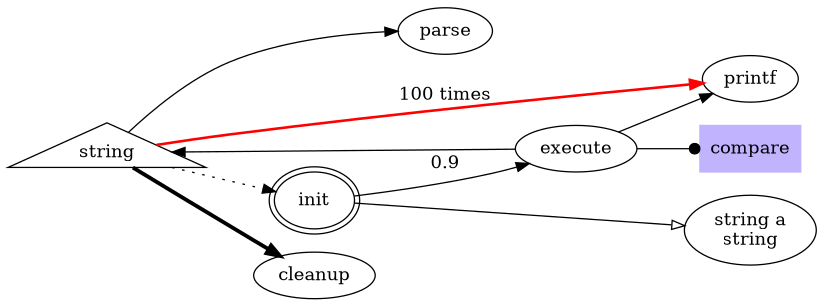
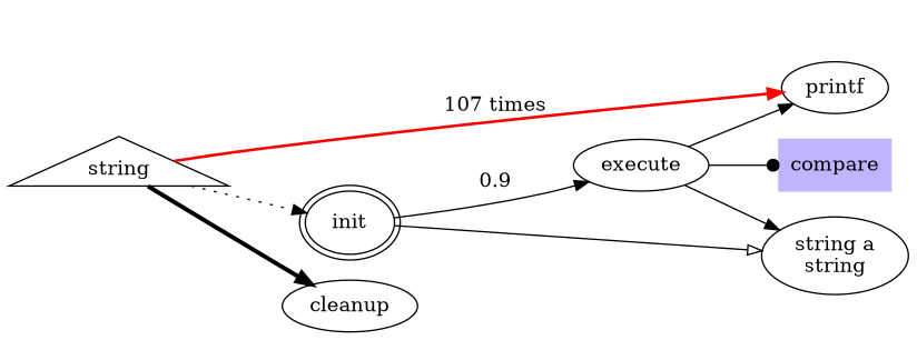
  digraph {
    rankdir=LR
    n1 [label=string shape=triangle]
-   parse
    init [peripheries=2]
    cleanup
    printf
    execute
    n7 [label="string a\nstring"]
    compare [color=".7 .3 1.0" shape=box style=filled]
-   n1 -> parse [weight=0]
    n1 -> init [style=dotted]
    n1 -> cleanup [penwidth=3.0]
-   n1 -> printf [color=red label="100 times" style=bold]
+   n1 -> printf [color=red label="107 times" style=bold]
    init -> execute [label=0.9]
    init -> n7 [arrowhead=empty]
    execute -> printf
-   execute -> n1
+   execute -> n7
    execute -> compare [arrowhead=dot color=black]
  }
